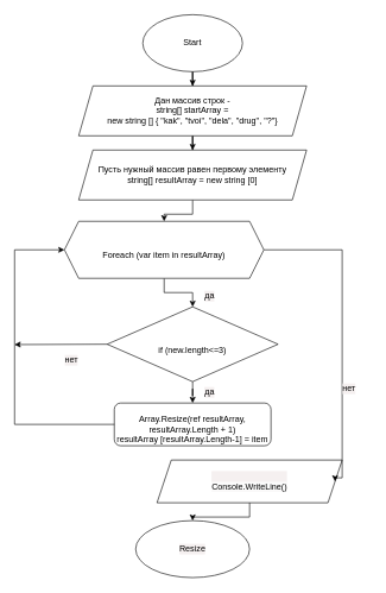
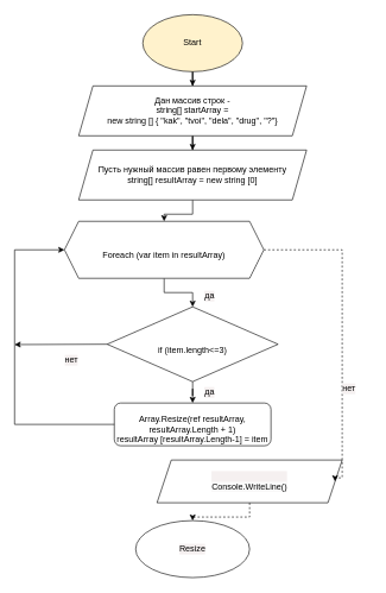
  <mxCell id="0" />
  <mxCell id="1" parent="0" />
  <mxCell id="2" value="" style="edgeStyle=orthogonalEdgeStyle;rounded=0;orthogonalLoop=1;jettySize=auto;html=1;" edge="1" parent="1" source="3" target="5"><mxGeometry relative="1" as="geometry" /></mxCell>
- <mxCell id="3" value="Start" style="ellipse;whiteSpace=wrap;html=1;" vertex="1" parent="1"><mxGeometry x="200" y="20" width="140" height="80" as="geometry" /></mxCell>
+ <mxCell id="3" value="Start" style="ellipse;whiteSpace=wrap;html=1;fillColor=#fff2cc;" vertex="1" parent="1"><mxGeometry x="200" y="20" width="140" height="80" as="geometry" /></mxCell>
  <mxCell id="4" value="" style="edgeStyle=orthogonalEdgeStyle;rounded=0;orthogonalLoop=1;jettySize=auto;html=1;" edge="1" parent="1" source="5" target="7"><mxGeometry relative="1" as="geometry" /></mxCell>
  <mxCell id="5" value="Дан массив строк - &lt;br&gt;string[] startArray = &lt;br&gt;new string [] { &quot;kak&quot;, &quot;tvoi&quot;, &quot;dela&quot;, &quot;drug&quot;, &quot;?&quot;}" style="shape=parallelogram;perimeter=parallelogramPerimeter;whiteSpace=wrap;html=1;fixedSize=1;" vertex="1" parent="1"><mxGeometry x="110" y="120" width="320" height="70" as="geometry" /></mxCell>
  <mxCell id="6" value="" style="edgeStyle=orthogonalEdgeStyle;rounded=0;orthogonalLoop=1;jettySize=auto;html=1;" edge="1" parent="1" source="7" target="10"><mxGeometry relative="1" as="geometry" /></mxCell>
  <mxCell id="7" value="Пусть нужный массив равен первому элементу&lt;br&gt;string[] resultArray = new string [0]" style="shape=parallelogram;perimeter=parallelogramPerimeter;whiteSpace=wrap;html=1;fixedSize=1;" vertex="1" parent="1"><mxGeometry x="110" y="210" width="320" height="70" as="geometry" /></mxCell>
  <mxCell id="8" value="" style="edgeStyle=orthogonalEdgeStyle;rounded=0;orthogonalLoop=1;jettySize=auto;html=1;" edge="1" parent="1" source="10" target="12"><mxGeometry relative="1" as="geometry" /></mxCell>
- <mxCell id="9" style="edgeStyle=orthogonalEdgeStyle;rounded=0;orthogonalLoop=1;jettySize=auto;html=1;exitX=1;exitY=0.5;exitDx=0;exitDy=0;entryX=1;entryY=0.5;entryDx=0;entryDy=0;" edge="1" parent="1" source="10" target="20"><mxGeometry relative="1" as="geometry"><mxPoint x="480" y="792.667" as="targetPoint" /><Array as="points"><mxPoint x="480" y="350" /><mxPoint x="480" y="670" /></Array></mxGeometry></mxCell>
+ <mxCell id="9" style="edgeStyle=orthogonalEdgeStyle;rounded=0;orthogonalLoop=1;jettySize=auto;html=1;exitX=1;exitY=0.5;exitDx=0;exitDy=0;entryX=1;entryY=0.5;entryDx=0;entryDy=0;dashed=1;" edge="1" parent="1" source="10" target="20"><mxGeometry relative="1" as="geometry"><mxPoint x="480" y="792.667" as="targetPoint" /><Array as="points"><mxPoint x="480" y="350" /><mxPoint x="480" y="670" /></Array></mxGeometry></mxCell>
  <mxCell id="10" value="&lt;br&gt;Foreach (var item in resultArray)" style="shape=hexagon;perimeter=hexagonPerimeter2;whiteSpace=wrap;html=1;fixedSize=1;" vertex="1" parent="1"><mxGeometry x="90" y="310" width="280" height="80" as="geometry" /></mxCell>
  <mxCell id="11" value="" style="edgeStyle=orthogonalEdgeStyle;rounded=0;orthogonalLoop=1;jettySize=auto;html=1;" edge="1" parent="1" source="12" target="13"><mxGeometry relative="1" as="geometry" /></mxCell>
- <mxCell id="12" value="&lt;br&gt;if (new.length&amp;lt;=3)" style="rhombus;whiteSpace=wrap;html=1;" vertex="1" parent="1"><mxGeometry x="150" y="430" width="240" height="105" as="geometry" /></mxCell>
+ <mxCell id="12" value="&lt;br&gt;if (item.length&amp;lt;=3)" style="rhombus;whiteSpace=wrap;html=1;" vertex="1" parent="1"><mxGeometry x="150" y="430" width="240" height="105" as="geometry" /></mxCell>
  <mxCell id="13" value="&lt;div&gt;&lt;br&gt;&lt;/div&gt;&lt;div&gt;Array.Resize(ref resultArray, resultArray.Length + 1)&lt;/div&gt;&lt;div&gt;resultArray [resultArray.Length-1] = item&lt;/div&gt;" style="rounded=1;whiteSpace=wrap;html=1;" vertex="1" parent="1"><mxGeometry x="160" y="565" width="220" height="60" as="geometry" /></mxCell>
  <mxCell id="14" value="" style="endArrow=classic;html=1;rounded=0;exitX=0;exitY=0.5;exitDx=0;exitDy=0;entryX=0;entryY=0.5;entryDx=0;entryDy=0;" edge="1" parent="1" source="13" target="10"><mxGeometry width="50" height="50" relative="1" as="geometry"><mxPoint x="310" y="520" as="sourcePoint" /><mxPoint x="30" y="660" as="targetPoint" /><Array as="points"><mxPoint x="20" y="595" /><mxPoint x="20" y="350" /></Array></mxGeometry></mxCell>
  <mxCell id="15" value="" style="endArrow=classic;html=1;rounded=0;exitX=0;exitY=0.5;exitDx=0;exitDy=0;" edge="1" parent="1" source="12"><mxGeometry width="50" height="50" relative="1" as="geometry"><mxPoint x="310" y="520" as="sourcePoint" /><mxPoint x="20" y="483" as="targetPoint" /></mxGeometry></mxCell>
  <mxCell id="16" value="да" style="text;html=1;strokeColor=none;fillColor=none;align=center;verticalAlign=middle;whiteSpace=wrap;rounded=0;labelBackgroundColor=#f5f0f0;" vertex="1" parent="1"><mxGeometry x="264" y="400" width="60" height="30" as="geometry" /></mxCell>
  <mxCell id="17" value="нет" style="text;html=1;strokeColor=none;fillColor=none;align=center;verticalAlign=middle;whiteSpace=wrap;rounded=0;labelBackgroundColor=#f5f0f0;" vertex="1" parent="1"><mxGeometry x="70" y="490" width="60" height="30" as="geometry" /></mxCell>
  <mxCell id="18" value="нет" style="text;html=1;strokeColor=none;fillColor=none;align=center;verticalAlign=middle;whiteSpace=wrap;rounded=0;labelBackgroundColor=#f5f0f0;" vertex="1" parent="1"><mxGeometry x="460" y="530" width="60" height="30" as="geometry" /></mxCell>
- <mxCell id="19" value="" style="edgeStyle=orthogonalEdgeStyle;rounded=0;orthogonalLoop=1;jettySize=auto;html=1;" edge="1" parent="1" source="20" target="21"><mxGeometry relative="1" as="geometry" /></mxCell>
+ <mxCell id="19" value="" style="edgeStyle=orthogonalEdgeStyle;rounded=0;orthogonalLoop=1;jettySize=auto;html=1;dashed=1;" edge="1" parent="1" source="20" target="21"><mxGeometry relative="1" as="geometry" /></mxCell>
  <mxCell id="20" value="&lt;br style=&quot;border-color: var(--border-color); background-color: rgb(251, 251, 251);&quot;&gt;&lt;span style=&quot;background-color: rgb(251, 251, 251);&quot;&gt;Console.WriteLine()&lt;/span&gt;" style="shape=parallelogram;perimeter=parallelogramPerimeter;whiteSpace=wrap;html=1;fixedSize=1;labelBackgroundColor=#f5f0f0;fillColor=none;" vertex="1" parent="1"><mxGeometry x="220" y="645" width="260" height="60" as="geometry" /></mxCell>
  <mxCell id="21" value="Resize" style="ellipse;whiteSpace=wrap;html=1;labelBackgroundColor=#f5f0f0;fillColor=none;" vertex="1" parent="1"><mxGeometry x="190" y="730" width="160" height="80" as="geometry" /></mxCell>
  <mxCell id="22" value="да" style="text;html=1;strokeColor=none;fillColor=none;align=center;verticalAlign=middle;whiteSpace=wrap;rounded=0;labelBackgroundColor=#f5f0f0;" vertex="1" parent="1"><mxGeometry x="264" y="535" width="60" height="30" as="geometry" /></mxCell>
